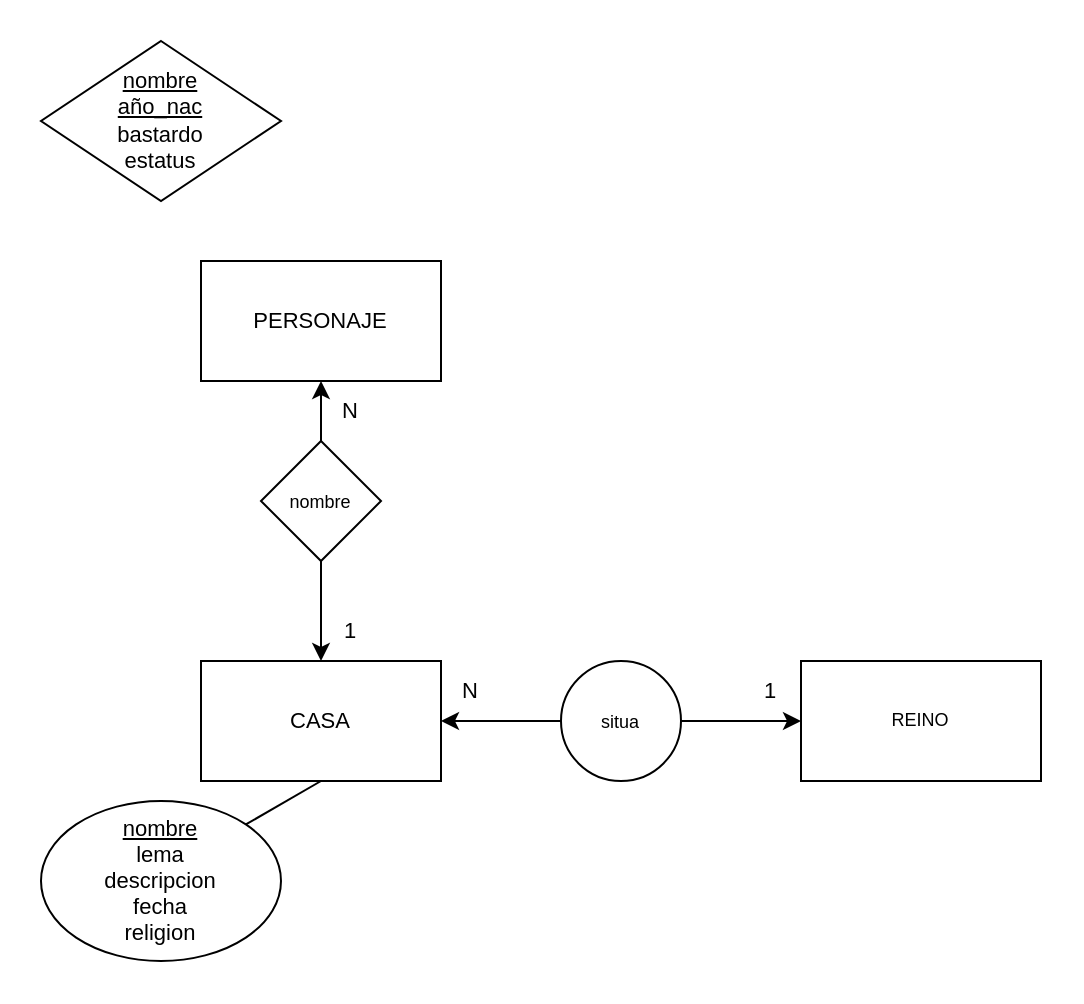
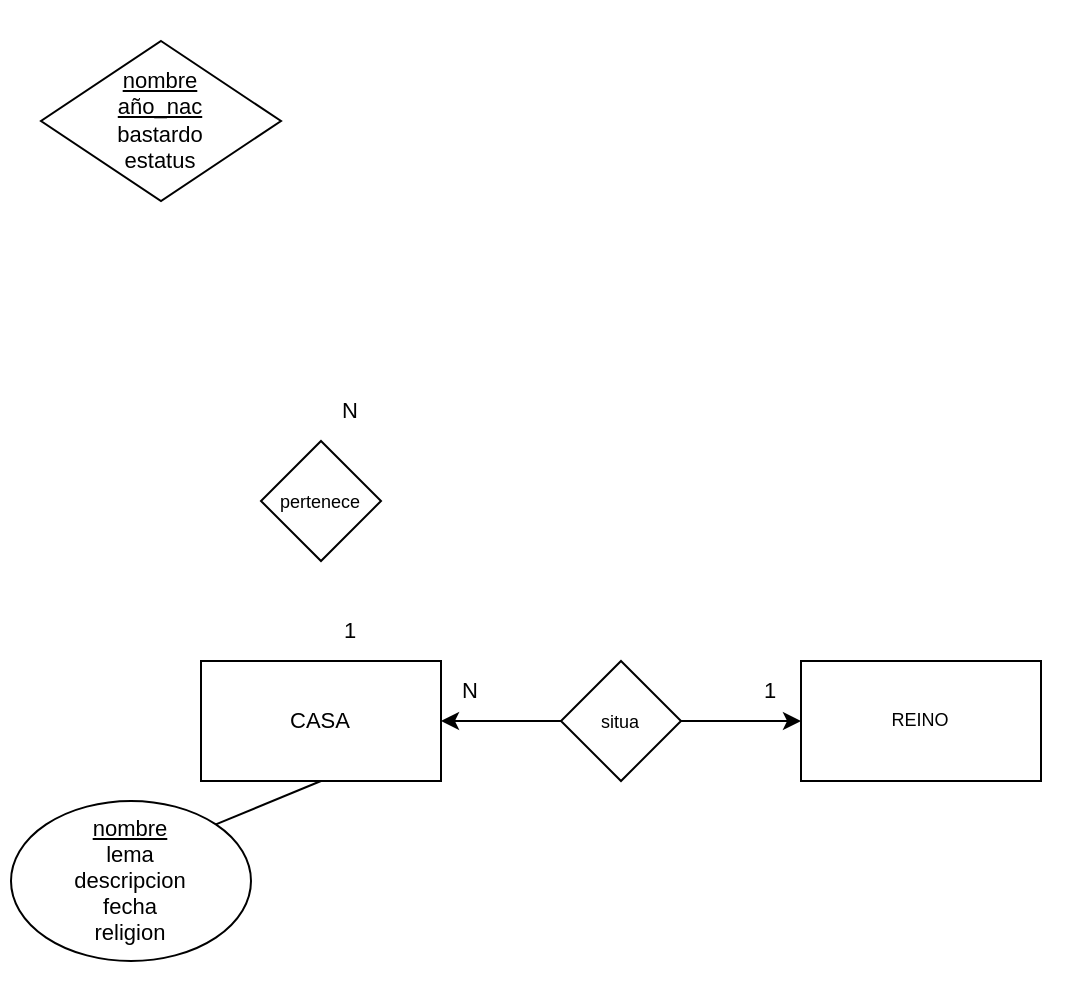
  <mxCell id="0" />
  <mxCell id="1" parent="0" />
- <mxCell id="2" value="PERSONAJE" style="rounded=0;whiteSpace=wrap;html=1;strokeWidth=1;fontSize=11;" vertex="1" parent="1"><mxGeometry x="100" y="130" width="120" height="60" as="geometry" /></mxCell>
  <mxCell id="3" value="CASA" style="rounded=0;whiteSpace=wrap;html=1;strokeWidth=1;fontSize=11;" vertex="1" parent="1"><mxGeometry x="100" y="330" width="120" height="60" as="geometry" /></mxCell>
- <mxCell id="4" value="" style="endArrow=classic;startArrow=classic;html=1;rounded=0;fontSize=11;entryX=0.5;entryY=1;entryDx=0;entryDy=0;exitX=0.5;exitY=0;exitDx=0;exitDy=0;" edge="1" parent="1" source="3" target="2"><mxGeometry width="50" height="50" relative="1" as="geometry"><mxPoint x="420" y="270" as="sourcePoint" /><mxPoint x="470" y="220" as="targetPoint" /></mxGeometry></mxCell>
  <mxCell id="5" value="&lt;div&gt;&lt;u&gt;nombre&lt;/u&gt;&lt;/div&gt;&lt;div&gt;&lt;u&gt;año_nac&lt;/u&gt;&lt;/div&gt;&lt;div&gt;bastardo&lt;/div&gt;&lt;div&gt;estatus&lt;br&gt;&lt;/div&gt;" style="rhombus;whiteSpace=wrap;html=1;strokeWidth=1;fontSize=11;" vertex="1" parent="1"><mxGeometry x="20" y="20" width="120" height="80" as="geometry" /></mxCell>
- <mxCell id="6" value="&lt;div&gt;&lt;u&gt;nombre&lt;/u&gt;&lt;/div&gt;&lt;div&gt;lema&lt;/div&gt;&lt;div&gt;descripcion&lt;/div&gt;&lt;div&gt;fecha&lt;/div&gt;&lt;div&gt;religion&lt;/div&gt;" style="ellipse;whiteSpace=wrap;html=1;strokeWidth=1;fontSize=11;" vertex="1" parent="1"><mxGeometry x="20" y="400" width="120" height="80" as="geometry" /></mxCell>
+ <mxCell id="6" value="&lt;div&gt;&lt;u&gt;nombre&lt;/u&gt;&lt;/div&gt;&lt;div&gt;lema&lt;/div&gt;&lt;div&gt;descripcion&lt;/div&gt;&lt;div&gt;fecha&lt;/div&gt;&lt;div&gt;religion&lt;/div&gt;" style="ellipse;whiteSpace=wrap;html=1;strokeWidth=1;fontSize=11;" vertex="1" parent="1"><mxGeometry x="5" y="400" width="120" height="80" as="geometry" /></mxCell>
  <mxCell id="7" value="" style="endArrow=none;html=1;rounded=0;fontSize=11;exitX=1;exitY=0;exitDx=0;exitDy=0;entryX=0.5;entryY=1;entryDx=0;entryDy=0;" edge="1" parent="1" source="6" target="3"><mxGeometry width="50" height="50" relative="1" as="geometry"><mxPoint x="420" y="270" as="sourcePoint" /><mxPoint x="470" y="220" as="targetPoint" /></mxGeometry></mxCell>
  <mxCell id="8" value="N" style="text;html=1;strokeColor=none;fillColor=none;align=center;verticalAlign=middle;whiteSpace=wrap;rounded=0;strokeWidth=1;fontSize=11;" vertex="1" parent="1"><mxGeometry x="160" y="190" width="30" height="30" as="geometry" /></mxCell>
  <mxCell id="9" value="1" style="text;html=1;strokeColor=none;fillColor=none;align=center;verticalAlign=middle;whiteSpace=wrap;rounded=0;strokeWidth=1;fontSize=11;" vertex="1" parent="1"><mxGeometry x="160" y="300" width="30" height="30" as="geometry" /></mxCell>
- <mxCell id="10" value="&lt;font style=&quot;font-size: 9px;&quot;&gt;nombre&lt;/font&gt;" style="rhombus;whiteSpace=wrap;html=1;strokeWidth=1;fontSize=11;" vertex="1" parent="1"><mxGeometry x="130" y="220" width="60" height="60" as="geometry" /></mxCell>
+ <mxCell id="10" value="&lt;font style=&quot;font-size: 9px;&quot;&gt;pertenece&lt;/font&gt;" style="rhombus;whiteSpace=wrap;html=1;strokeWidth=1;fontSize=11;" vertex="1" parent="1"><mxGeometry x="130" y="220" width="60" height="60" as="geometry" /></mxCell>
  <mxCell id="11" value="REINO" style="rounded=0;whiteSpace=wrap;html=1;strokeWidth=1;fontSize=9;" vertex="1" parent="1"><mxGeometry x="400" y="330" width="120" height="60" as="geometry" /></mxCell>
  <mxCell id="12" value="" style="endArrow=classic;startArrow=none;html=1;rounded=0;fontSize=9;exitX=1;exitY=0.5;exitDx=0;exitDy=0;entryX=0;entryY=0.5;entryDx=0;entryDy=0;" edge="1" parent="1" source="15" target="11"><mxGeometry width="50" height="50" relative="1" as="geometry"><mxPoint x="420" y="270" as="sourcePoint" /><mxPoint x="470" y="220" as="targetPoint" /></mxGeometry></mxCell>
  <mxCell id="13" value="N" style="text;html=1;strokeColor=none;fillColor=none;align=center;verticalAlign=middle;whiteSpace=wrap;rounded=0;strokeWidth=1;fontSize=11;" vertex="1" parent="1"><mxGeometry x="220" y="330" width="30" height="30" as="geometry" /></mxCell>
  <mxCell id="14" value="1" style="text;html=1;strokeColor=none;fillColor=none;align=center;verticalAlign=middle;whiteSpace=wrap;rounded=0;strokeWidth=1;fontSize=11;" vertex="1" parent="1"><mxGeometry x="370" y="330" width="30" height="30" as="geometry" /></mxCell>
- <mxCell id="15" value="&lt;font style=&quot;font-size: 9px;&quot;&gt;situa&lt;/font&gt;" style="ellipse;whiteSpace=wrap;html=1;strokeWidth=1;fontSize=11;" vertex="1" parent="1"><mxGeometry x="280" y="330" width="60" height="60" as="geometry" /></mxCell>
+ <mxCell id="15" value="&lt;font style=&quot;font-size: 9px;&quot;&gt;situa&lt;/font&gt;" style="rhombus;whiteSpace=wrap;html=1;strokeWidth=1;fontSize=11;" vertex="1" parent="1"><mxGeometry x="280" y="330" width="60" height="60" as="geometry" /></mxCell>
  <mxCell id="16" value="" style="endArrow=none;startArrow=classic;html=1;rounded=0;fontSize=9;exitX=1;exitY=0.5;exitDx=0;exitDy=0;entryX=0;entryY=0.5;entryDx=0;entryDy=0;" edge="1" parent="1" source="3" target="15"><mxGeometry width="50" height="50" relative="1" as="geometry"><mxPoint x="220" y="360" as="sourcePoint" /><mxPoint x="400" y="360" as="targetPoint" /></mxGeometry></mxCell>
